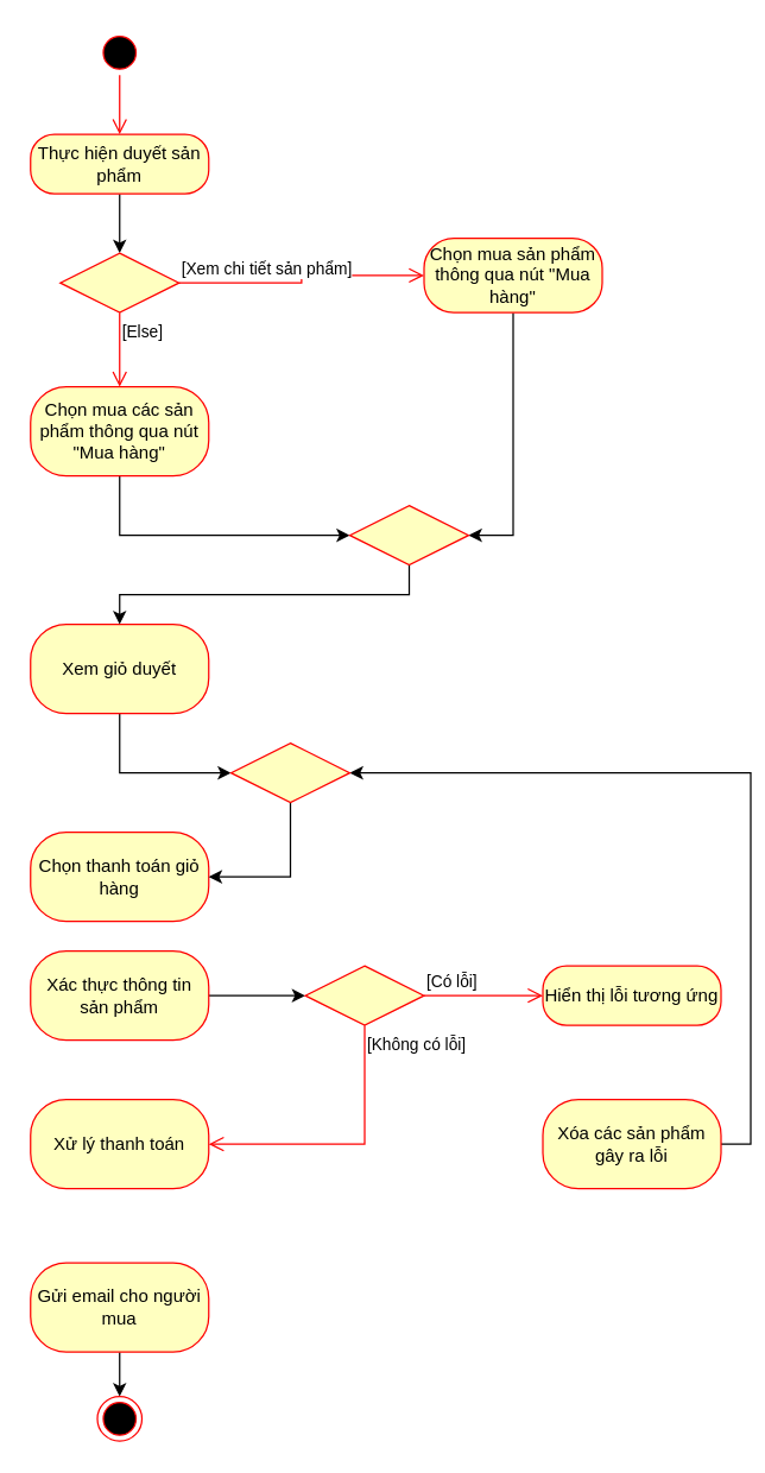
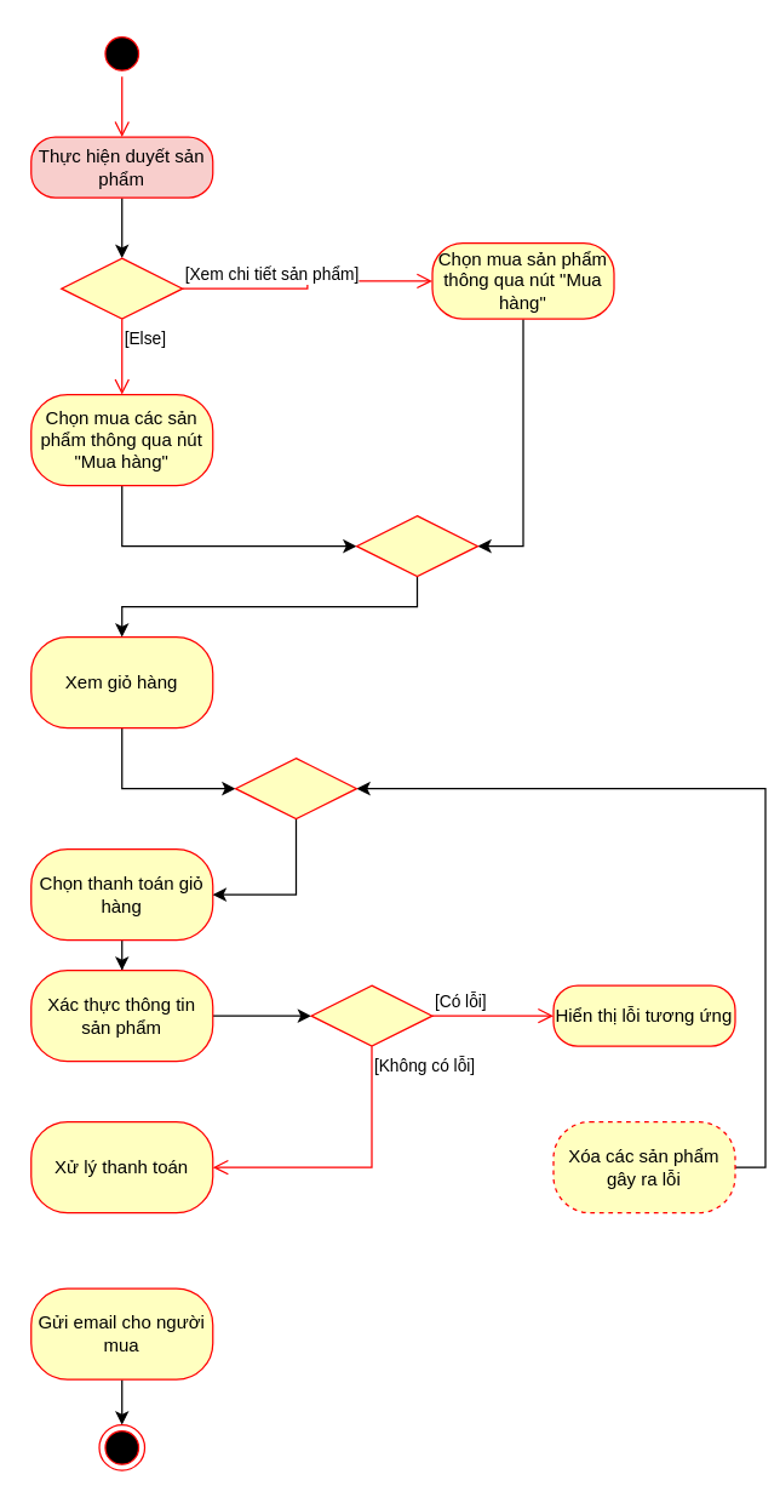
  <mxCell id="0" />
  <mxCell id="1" parent="0" />
  <mxCell id="2" value="" style="ellipse;html=1;shape=startState;fillColor=#000000;strokeColor=#ff0000;" vertex="1" parent="1"><mxGeometry x="65" y="20" width="30" height="30" as="geometry" /></mxCell>
  <mxCell id="3" value="" style="edgeStyle=orthogonalEdgeStyle;html=1;verticalAlign=bottom;endArrow=open;endSize=8;strokeColor=#ff0000;rounded=0;" edge="1" source="2" parent="1" target="5"><mxGeometry relative="1" as="geometry"><mxPoint x="80" y="110" as="targetPoint" /></mxGeometry></mxCell>
  <mxCell id="4" value="" style="edgeStyle=orthogonalEdgeStyle;rounded=0;orthogonalLoop=1;jettySize=auto;html=1;" edge="1" parent="1" source="5" target="12"><mxGeometry relative="1" as="geometry" /></mxCell>
- <mxCell id="5" value="Thực hiện duyết sản phẩm" style="rounded=1;whiteSpace=wrap;html=1;arcSize=40;fontColor=#000000;fillColor=#ffffc0;strokeColor=#ff0000;" vertex="1" parent="1"><mxGeometry x="20" y="90" width="120" height="40" as="geometry" /></mxCell>
+ <mxCell id="5" value="Thực hiện duyết sản phẩm" style="rounded=1;whiteSpace=wrap;html=1;arcSize=40;fontColor=#000000;fillColor=#f8cecc;strokeColor=#ff0000;" vertex="1" parent="1"><mxGeometry x="20" y="90" width="120" height="40" as="geometry" /></mxCell>
  <mxCell id="6" value="" style="edgeStyle=orthogonalEdgeStyle;rounded=0;orthogonalLoop=1;jettySize=auto;html=1;entryX=0;entryY=0.5;entryDx=0;entryDy=0;exitX=0.5;exitY=1;exitDx=0;exitDy=0;" edge="1" parent="1" source="7" target="18"><mxGeometry relative="1" as="geometry" /></mxCell>
  <mxCell id="7" value="Chọn mua các sản phẩm thông qua nút &quot;Mua hàng&quot;" style="whiteSpace=wrap;html=1;fillColor=#ffffc0;strokeColor=#ff0000;fontColor=#000000;rounded=1;arcSize=40;" vertex="1" parent="1"><mxGeometry x="20" y="260" width="120" height="60" as="geometry" /></mxCell>
  <mxCell id="8" value="" style="edgeStyle=orthogonalEdgeStyle;rounded=0;orthogonalLoop=1;jettySize=auto;html=1;entryX=0;entryY=0.5;entryDx=0;entryDy=0;exitX=0.5;exitY=1;exitDx=0;exitDy=0;" edge="1" parent="1" source="9" target="31"><mxGeometry relative="1" as="geometry" /></mxCell>
- <mxCell id="9" value="Xem giỏ duyết" style="whiteSpace=wrap;html=1;fillColor=#ffffc0;strokeColor=#ff0000;fontColor=#000000;rounded=1;arcSize=40;" vertex="1" parent="1"><mxGeometry x="20" y="420" width="120" height="60" as="geometry" /></mxCell>
+ <mxCell id="9" value="Xem giỏ hàng" style="whiteSpace=wrap;html=1;fillColor=#ffffc0;strokeColor=#ff0000;fontColor=#000000;rounded=1;arcSize=40;" vertex="1" parent="1"><mxGeometry x="20" y="420" width="120" height="60" as="geometry" /></mxCell>
+ <mxCell id="10" value="" style="edgeStyle=orthogonalEdgeStyle;rounded=0;orthogonalLoop=1;jettySize=auto;html=1;" edge="1" parent="1" source="11" target="20"><mxGeometry relative="1" as="geometry" /></mxCell>
  <mxCell id="11" value="Chọn thanh toán giỏ hàng" style="whiteSpace=wrap;html=1;fillColor=#ffffc0;strokeColor=#ff0000;fontColor=#000000;rounded=1;arcSize=40;" vertex="1" parent="1"><mxGeometry x="20" y="560" width="120" height="60" as="geometry" /></mxCell>
  <mxCell id="12" value="" style="rhombus;whiteSpace=wrap;html=1;fontColor=#000000;fillColor=#ffffc0;strokeColor=#ff0000;" vertex="1" parent="1"><mxGeometry x="40" y="170" width="80" height="40" as="geometry" /></mxCell>
  <mxCell id="13" value="[Xem chi tiết sản phẩm]" style="edgeStyle=orthogonalEdgeStyle;html=1;align=left;verticalAlign=bottom;endArrow=open;endSize=8;strokeColor=#ff0000;rounded=0;" edge="1" source="12" parent="1" target="16"><mxGeometry x="-1" relative="1" as="geometry"><mxPoint x="265" y="170" as="targetPoint" /></mxGeometry></mxCell>
  <mxCell id="14" value="[Else]" style="edgeStyle=orthogonalEdgeStyle;html=1;align=left;verticalAlign=top;endArrow=open;endSize=8;strokeColor=#ff0000;rounded=0;" edge="1" source="12" parent="1" target="7"><mxGeometry x="-1" relative="1" as="geometry"><mxPoint x="75" y="250" as="targetPoint" /></mxGeometry></mxCell>
  <mxCell id="15" style="edgeStyle=orthogonalEdgeStyle;rounded=0;orthogonalLoop=1;jettySize=auto;html=1;exitX=0.5;exitY=1;exitDx=0;exitDy=0;entryX=1;entryY=0.5;entryDx=0;entryDy=0;" edge="1" parent="1" source="16" target="18"><mxGeometry relative="1" as="geometry" /></mxCell>
  <mxCell id="16" value="Chọn mua sản phẩm thông qua nút &quot;Mua hàng&quot;" style="rounded=1;whiteSpace=wrap;html=1;arcSize=40;fontColor=#000000;fillColor=#ffffc0;strokeColor=#ff0000;" vertex="1" parent="1"><mxGeometry x="285" y="160" width="120" height="50" as="geometry" /></mxCell>
  <mxCell id="17" style="edgeStyle=orthogonalEdgeStyle;rounded=0;orthogonalLoop=1;jettySize=auto;html=1;exitX=0.5;exitY=1;exitDx=0;exitDy=0;" edge="1" parent="1" source="18" target="9"><mxGeometry relative="1" as="geometry" /></mxCell>
  <mxCell id="18" value="" style="rhombus;whiteSpace=wrap;html=1;fontColor=#000000;fillColor=#ffffc0;strokeColor=#ff0000;" vertex="1" parent="1"><mxGeometry x="235" y="340" width="80" height="40" as="geometry" /></mxCell>
  <mxCell id="19" value="" style="edgeStyle=orthogonalEdgeStyle;rounded=0;orthogonalLoop=1;jettySize=auto;html=1;" edge="1" parent="1" source="20" target="21"><mxGeometry relative="1" as="geometry" /></mxCell>
  <mxCell id="20" value="Xác thực thông tin sản phẩm" style="whiteSpace=wrap;html=1;fillColor=#ffffc0;strokeColor=#ff0000;fontColor=#000000;rounded=1;arcSize=40;" vertex="1" parent="1"><mxGeometry x="20" y="640" width="120" height="60" as="geometry" /></mxCell>
  <mxCell id="21" value="" style="rhombus;whiteSpace=wrap;html=1;fontColor=#000000;fillColor=#ffffc0;strokeColor=#ff0000;" vertex="1" parent="1"><mxGeometry x="205" y="650" width="80" height="40" as="geometry" /></mxCell>
  <mxCell id="22" value="[Có lỗi]" style="edgeStyle=orthogonalEdgeStyle;html=1;align=left;verticalAlign=bottom;endArrow=open;endSize=8;strokeColor=#ff0000;rounded=0;" edge="1" source="21" parent="1" target="25"><mxGeometry x="-1" relative="1" as="geometry"><mxPoint x="355" y="670" as="targetPoint" /></mxGeometry></mxCell>
  <mxCell id="23" value="[Không có lỗi]" style="edgeStyle=orthogonalEdgeStyle;html=1;align=left;verticalAlign=top;endArrow=open;endSize=8;strokeColor=#ff0000;rounded=0;entryX=1;entryY=0.5;entryDx=0;entryDy=0;exitX=0.5;exitY=1;exitDx=0;exitDy=0;" edge="1" source="21" parent="1" target="24"><mxGeometry x="-1" relative="1" as="geometry"><mxPoint x="215" y="750" as="targetPoint" /></mxGeometry></mxCell>
  <mxCell id="24" value="Xử lý thanh toán" style="whiteSpace=wrap;html=1;fillColor=#ffffc0;strokeColor=#ff0000;fontColor=#000000;rounded=1;arcSize=40;" vertex="1" parent="1"><mxGeometry x="20" y="740" width="120" height="60" as="geometry" /></mxCell>
  <mxCell id="25" value="Hiển thị lỗi tương ứng" style="rounded=1;whiteSpace=wrap;html=1;arcSize=40;fontColor=#000000;fillColor=#ffffc0;strokeColor=#ff0000;" vertex="1" parent="1"><mxGeometry x="365" y="650" width="120" height="40" as="geometry" /></mxCell>
  <mxCell id="26" value="" style="edgeStyle=orthogonalEdgeStyle;rounded=0;orthogonalLoop=1;jettySize=auto;html=1;" edge="1" parent="1" source="27" target="32"><mxGeometry relative="1" as="geometry" /></mxCell>
  <mxCell id="27" value="Gửi email cho người mua" style="whiteSpace=wrap;html=1;fillColor=#ffffc0;strokeColor=#ff0000;fontColor=#000000;rounded=1;arcSize=40;" vertex="1" parent="1"><mxGeometry x="20" y="850" width="120" height="60" as="geometry" /></mxCell>
  <mxCell id="28" style="edgeStyle=orthogonalEdgeStyle;rounded=0;orthogonalLoop=1;jettySize=auto;html=1;exitX=1;exitY=0.5;exitDx=0;exitDy=0;entryX=1;entryY=0.5;entryDx=0;entryDy=0;" edge="1" parent="1" source="29" target="31"><mxGeometry relative="1" as="geometry" /></mxCell>
- <mxCell id="29" value="Xóa các sản phẩm gây ra lỗi" style="whiteSpace=wrap;html=1;fillColor=#ffffc0;strokeColor=#ff0000;fontColor=#000000;rounded=1;arcSize=40;" vertex="1" parent="1"><mxGeometry x="365" y="740" width="120" height="60" as="geometry" /></mxCell>
+ <mxCell id="29" value="Xóa các sản phẩm gây ra lỗi" style="whiteSpace=wrap;html=1;fillColor=#ffffc0;strokeColor=#ff0000;fontColor=#000000;rounded=1;arcSize=40;dashed=1;" vertex="1" parent="1"><mxGeometry x="365" y="740" width="120" height="60" as="geometry" /></mxCell>
  <mxCell id="30" style="edgeStyle=orthogonalEdgeStyle;rounded=0;orthogonalLoop=1;jettySize=auto;html=1;exitX=0.5;exitY=1;exitDx=0;exitDy=0;entryX=1;entryY=0.5;entryDx=0;entryDy=0;" edge="1" parent="1" source="31" target="11"><mxGeometry relative="1" as="geometry" /></mxCell>
  <mxCell id="31" value="" style="rhombus;whiteSpace=wrap;html=1;fontColor=#000000;fillColor=#ffffc0;strokeColor=#ff0000;" vertex="1" parent="1"><mxGeometry x="155" y="500" width="80" height="40" as="geometry" /></mxCell>
  <mxCell id="32" value="" style="ellipse;html=1;shape=endState;fillColor=#000000;strokeColor=#ff0000;" vertex="1" parent="1"><mxGeometry x="65" y="940" width="30" height="30" as="geometry" /></mxCell>
